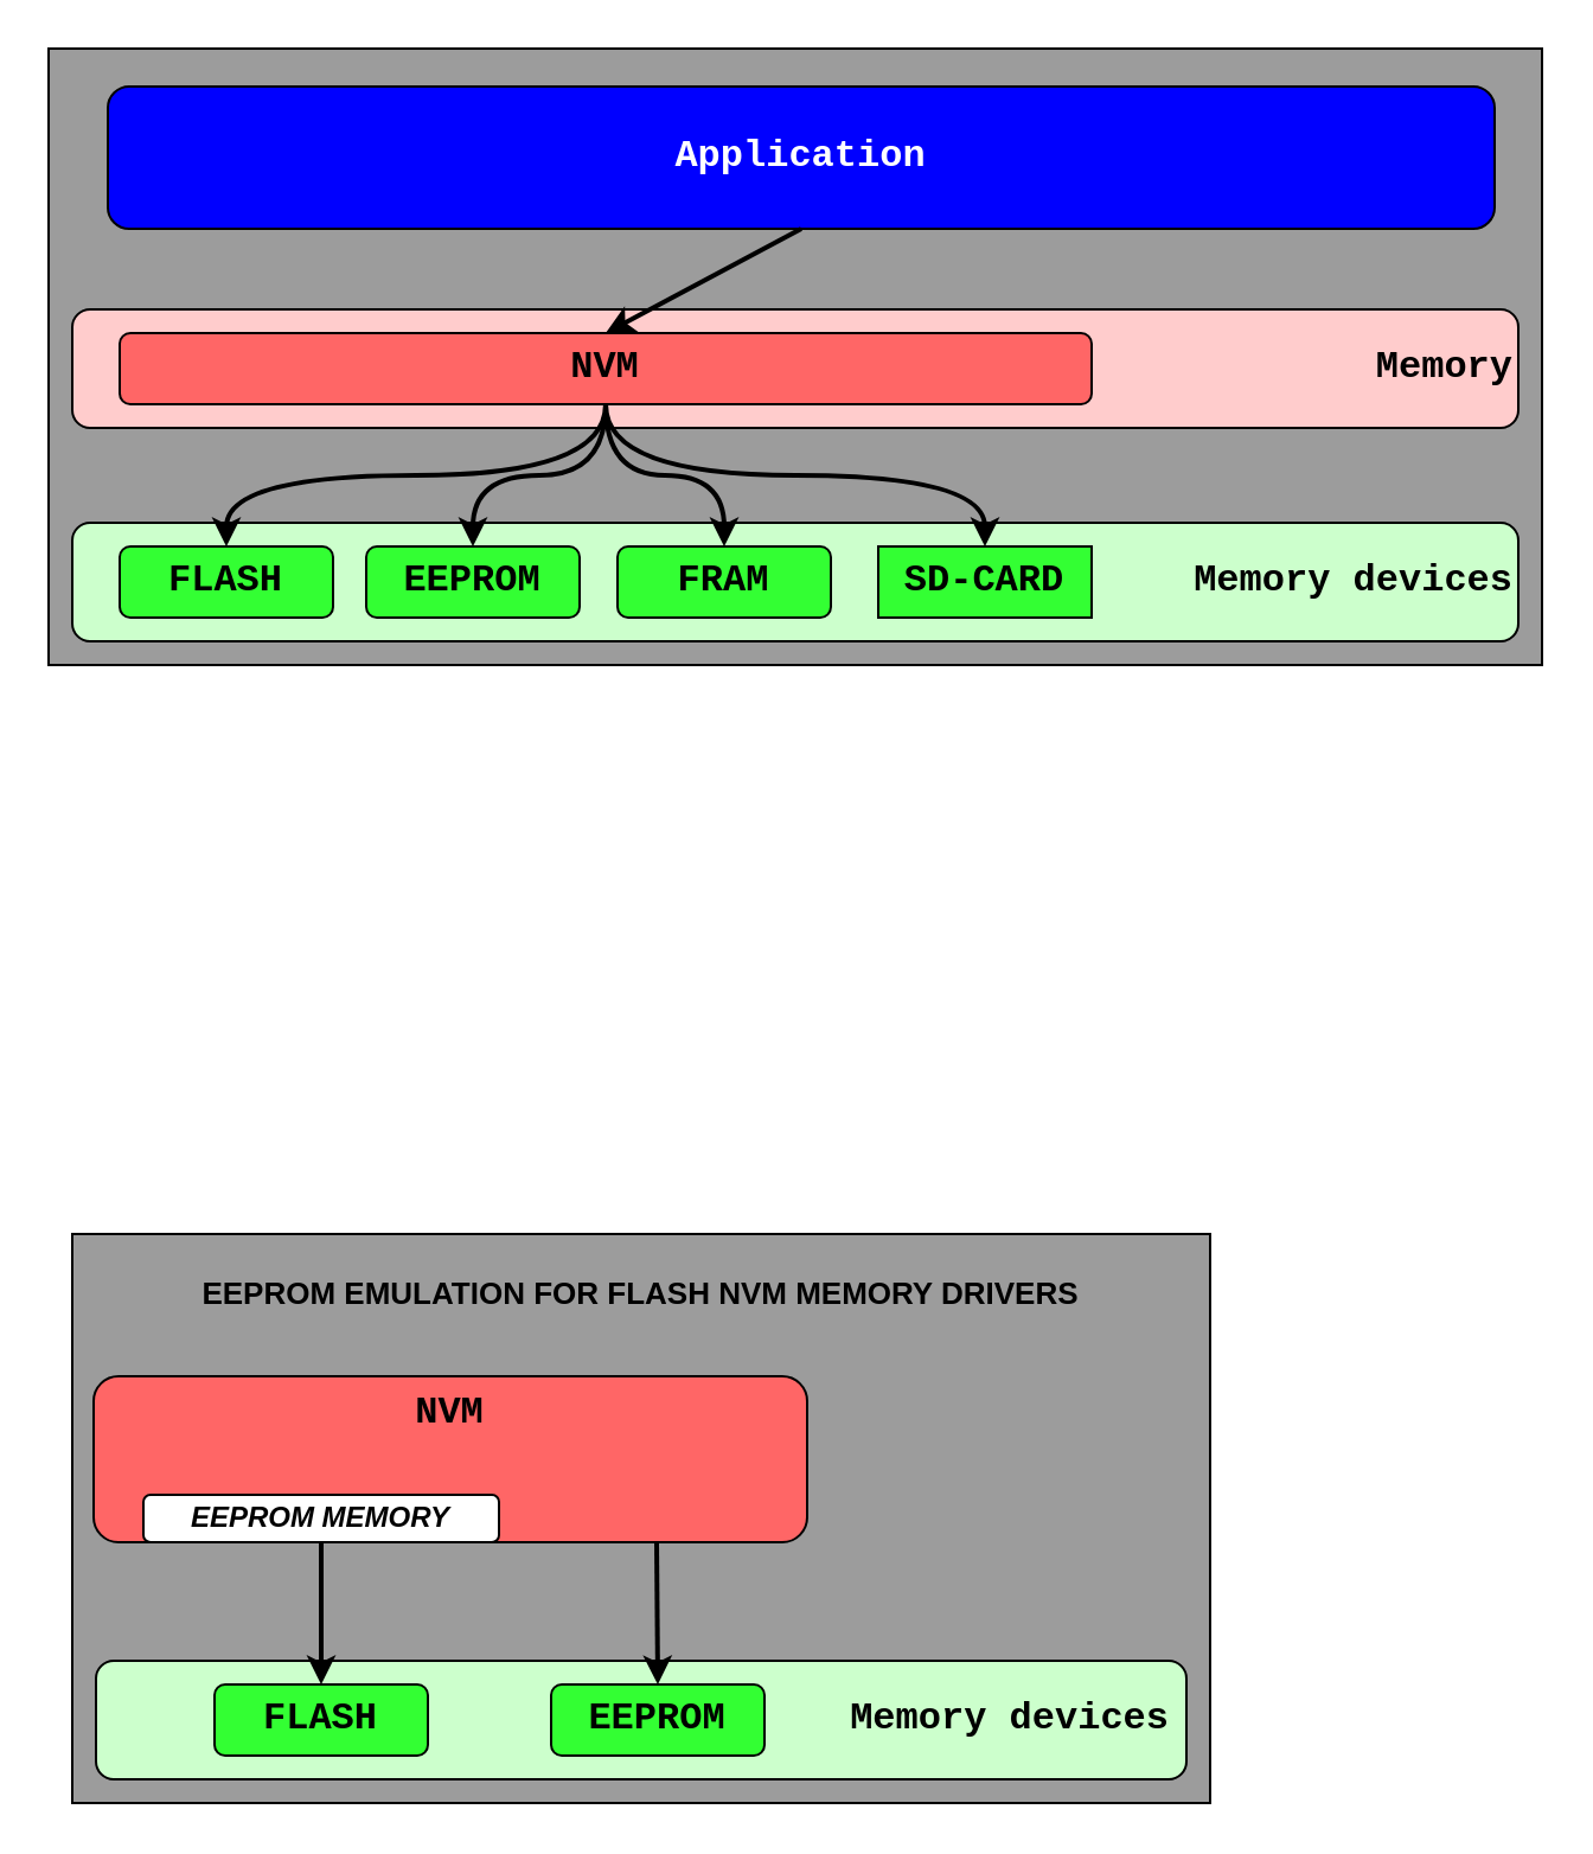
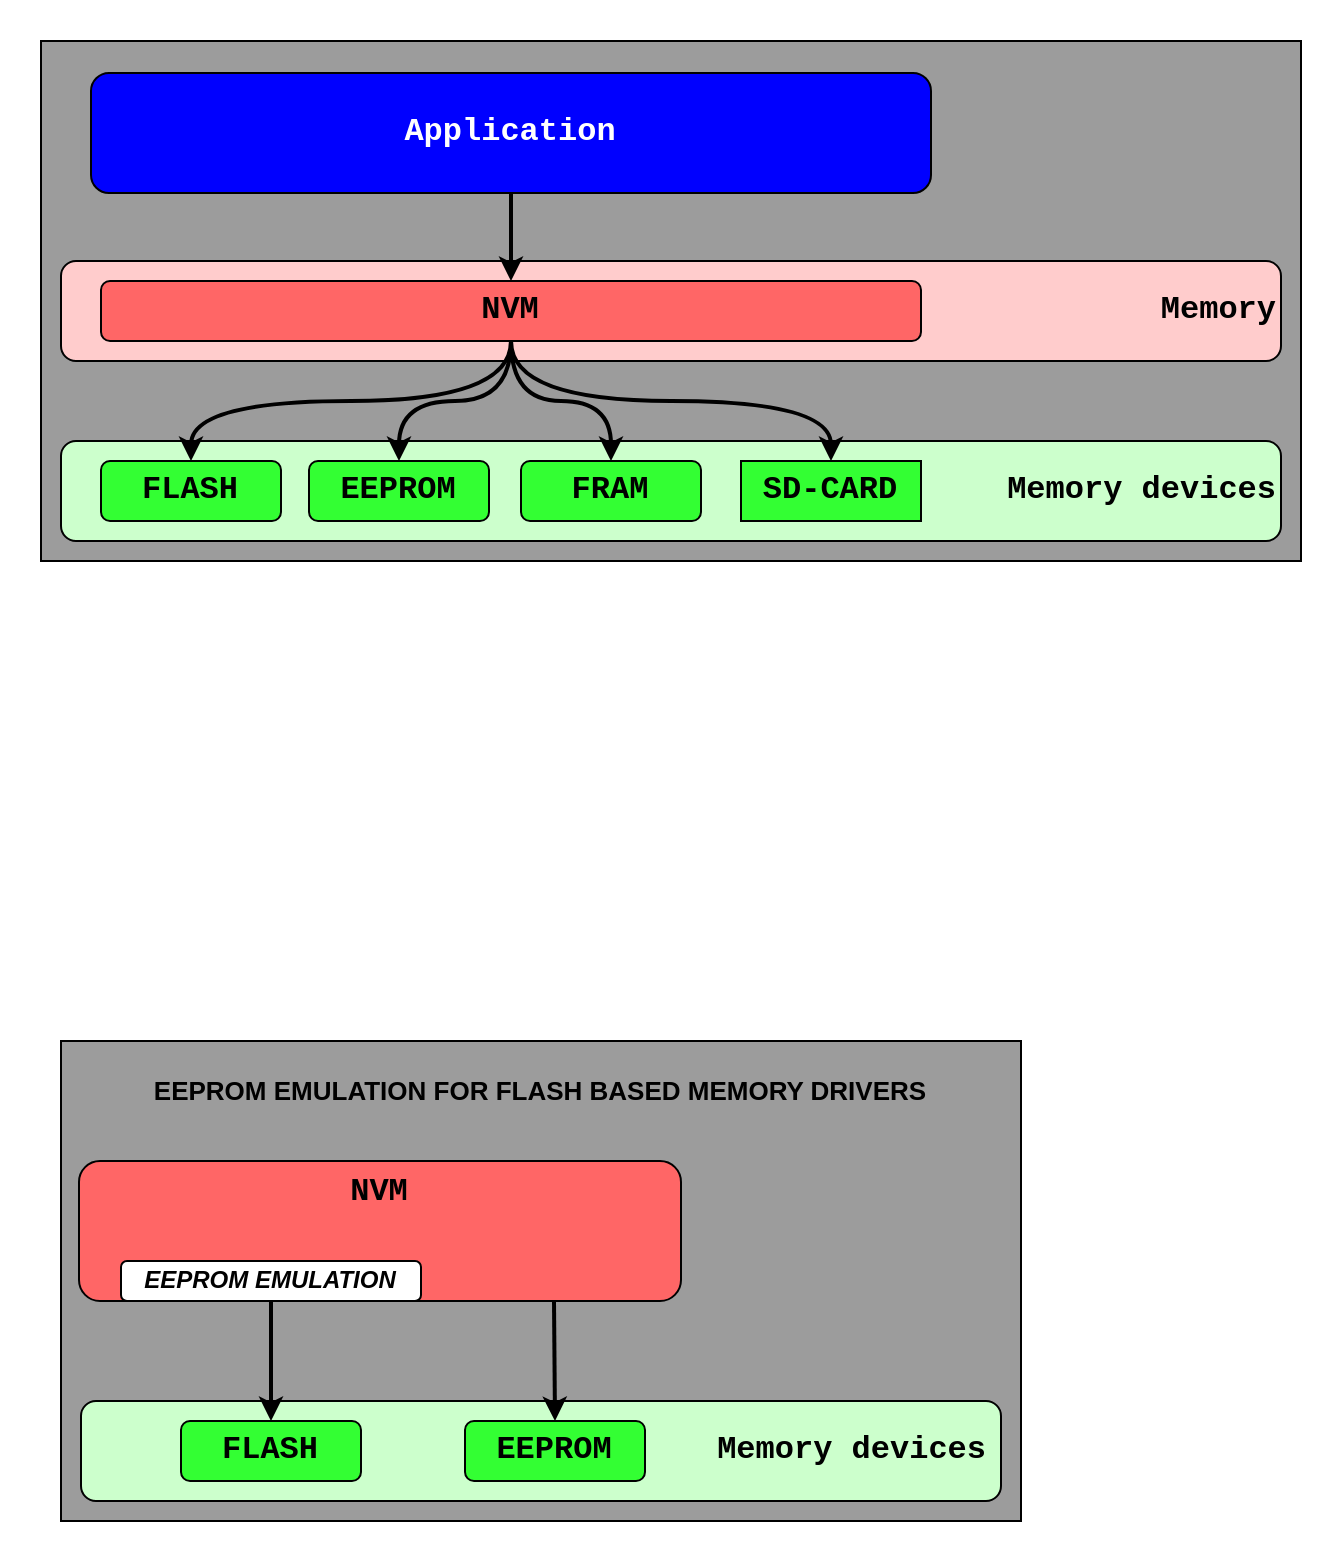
  <mxCell id="0" />
  <mxCell id="1" parent="0" />
  <mxCell id="2" value="" style="rounded=0;whiteSpace=wrap;html=1;fontFamily=Courier New;fontSize=16;fontColor=#000000;fillColor=#9C9C9C;" parent="1" vertex="1"><mxGeometry x="20" y="20" width="630" height="260" as="geometry" /></mxCell>
  <mxCell id="3" value="" style="rounded=1;whiteSpace=wrap;html=1;fillColor=#FFCCCC;fontColor=#000000;fontStyle=1;fontFamily=Courier New;fontSize=16;" parent="1" vertex="1"><mxGeometry x="30" y="130" width="610" height="50" as="geometry" /></mxCell>
  <mxCell id="4" value="NVM" style="rounded=1;whiteSpace=wrap;html=1;fillColor=#CCFFCC;fontColor=#000000;fontStyle=1;fontFamily=Courier New;fontSize=16;" parent="1" vertex="1"><mxGeometry x="30" y="220" width="610" height="50" as="geometry" /></mxCell>
- <mxCell id="5" value="Application" style="rounded=1;whiteSpace=wrap;html=1;fillColor=#0000FF;fontColor=#FFFFFF;fontStyle=1;fontFamily=Courier New;fontSize=16;" parent="1" vertex="1"><mxGeometry x="45" y="36" width="585" height="60" as="geometry" /></mxCell>
+ <mxCell id="5" value="Application" style="rounded=1;whiteSpace=wrap;html=1;fillColor=#0000FF;fontColor=#FFFFFF;fontStyle=1;fontFamily=Courier New;fontSize=16;" parent="1" vertex="1"><mxGeometry x="45" y="36" width="420" height="60" as="geometry" /></mxCell>
  <mxCell id="6" value="NVM" style="rounded=1;whiteSpace=wrap;html=1;fillColor=#FF6666;fontColor=#000000;fontStyle=1;fontFamily=Courier New;fontSize=16;" parent="1" vertex="1"><mxGeometry x="50" y="140" width="410" height="30" as="geometry" /></mxCell>
  <mxCell id="7" value="FLASH" style="rounded=1;whiteSpace=wrap;html=1;fillColor=#33FF33;fontColor=#000000;fontStyle=1;fontFamily=Courier New;fontSize=16;" parent="1" vertex="1"><mxGeometry x="50" y="230" width="90" height="30" as="geometry" /></mxCell>
  <mxCell id="8" value="EEPROM" style="rounded=1;whiteSpace=wrap;html=1;fillColor=#33FF33;fontColor=#000000;fontStyle=1;fontFamily=Courier New;fontSize=16;" parent="1" vertex="1"><mxGeometry x="154" y="230" width="90" height="30" as="geometry" /></mxCell>
  <mxCell id="9" value="FRAM" style="rounded=1;whiteSpace=wrap;html=1;fillColor=#33FF33;fontColor=#000000;fontStyle=1;fontFamily=Courier New;fontSize=16;" parent="1" vertex="1"><mxGeometry x="260" y="230" width="90" height="30" as="geometry" /></mxCell>
  <mxCell id="10" value="SD-CARD" style="whiteSpace=wrap;html=1;fillColor=#33FF33;fontColor=#000000;fontStyle=1;fontFamily=Courier New;fontSize=16;rounded=0;" parent="1" vertex="1"><mxGeometry x="370" y="230" width="90" height="30" as="geometry" /></mxCell>
  <mxCell id="11" value="" style="endArrow=none;html=1;rounded=0;fontFamily=Courier New;fontSize=16;fontColor=#000000;entryX=0.5;entryY=1;entryDx=0;entryDy=0;exitX=0.5;exitY=0;exitDx=0;exitDy=0;strokeWidth=2;startArrow=classic;startFill=1;" parent="1" source="6" target="5" edge="1"><mxGeometry width="50" height="50" relative="1" as="geometry"><mxPoint x="200" y="430" as="sourcePoint" /><mxPoint x="250" y="380" as="targetPoint" /></mxGeometry></mxCell>
  <mxCell id="12" value="" style="endArrow=none;html=1;rounded=0;fontFamily=Courier New;fontSize=16;fontColor=#000000;entryX=0.5;entryY=1;entryDx=0;entryDy=0;exitX=0.5;exitY=0;exitDx=0;exitDy=0;strokeWidth=2;startArrow=classic;startFill=1;edgeStyle=orthogonalEdgeStyle;curved=1;" parent="1" source="7" target="6" edge="1"><mxGeometry width="50" height="50" relative="1" as="geometry"><mxPoint x="265" y="150" as="sourcePoint" /><mxPoint x="265" y="120" as="targetPoint" /></mxGeometry></mxCell>
  <mxCell id="13" value="" style="endArrow=none;html=1;rounded=0;fontFamily=Courier New;fontSize=16;fontColor=#000000;entryX=0.5;entryY=1;entryDx=0;entryDy=0;exitX=0.5;exitY=0;exitDx=0;exitDy=0;strokeWidth=2;startArrow=classic;startFill=1;edgeStyle=orthogonalEdgeStyle;curved=1;" parent="1" source="8" target="6" edge="1"><mxGeometry width="50" height="50" relative="1" as="geometry"><mxPoint x="105" y="240" as="sourcePoint" /><mxPoint x="265" y="180" as="targetPoint" /></mxGeometry></mxCell>
  <mxCell id="14" value="" style="endArrow=none;html=1;rounded=0;fontFamily=Courier New;fontSize=16;fontColor=#000000;entryX=0.5;entryY=1;entryDx=0;entryDy=0;strokeWidth=2;startArrow=classic;startFill=1;edgeStyle=orthogonalEdgeStyle;curved=1;" parent="1" source="9" target="6" edge="1"><mxGeometry width="50" height="50" relative="1" as="geometry"><mxPoint x="209" y="240" as="sourcePoint" /><mxPoint x="265" y="180" as="targetPoint" /></mxGeometry></mxCell>
  <mxCell id="15" value="" style="endArrow=none;html=1;rounded=0;fontFamily=Courier New;fontSize=16;fontColor=#000000;entryX=0.5;entryY=1;entryDx=0;entryDy=0;strokeWidth=2;startArrow=classic;startFill=1;edgeStyle=orthogonalEdgeStyle;curved=1;" parent="1" source="10" target="6" edge="1"><mxGeometry width="50" height="50" relative="1" as="geometry"><mxPoint x="219" y="250" as="sourcePoint" /><mxPoint x="275" y="190" as="targetPoint" /></mxGeometry></mxCell>
  <mxCell id="16" value="Memory devices" style="text;html=1;strokeColor=none;fillColor=none;align=right;verticalAlign=middle;whiteSpace=wrap;rounded=0;fontFamily=Courier New;fontSize=16;fontColor=#000000;fontStyle=1" parent="1" vertex="1"><mxGeometry x="480" y="230" width="160" height="30" as="geometry" /></mxCell>
  <mxCell id="17" value="Memory" style="text;html=1;strokeColor=none;fillColor=none;align=right;verticalAlign=middle;whiteSpace=wrap;rounded=0;fontFamily=Courier New;fontSize=16;fontColor=#000000;fontStyle=1" parent="1" vertex="1"><mxGeometry x="480" y="140" width="160" height="30" as="geometry" /></mxCell>
  <mxCell id="18" value="" style="group" vertex="1" connectable="0" parent="1"><mxGeometry x="30" y="520" width="480" height="240" as="geometry" /></mxCell>
  <mxCell id="19" value="" style="rounded=0;whiteSpace=wrap;html=1;fontFamily=Courier New;fontSize=16;fontColor=#000000;fillColor=#9C9C9C;" vertex="1" parent="18"><mxGeometry width="480" height="240" as="geometry" /></mxCell>
  <mxCell id="20" value="" style="rounded=1;whiteSpace=wrap;html=1;fillColor=#CCFFCC;fontColor=#000000;fontStyle=1;fontFamily=Courier New;fontSize=16;" vertex="1" parent="18"><mxGeometry x="10" y="180" width="460" height="50" as="geometry" /></mxCell>
  <mxCell id="21" value="NVM" style="rounded=1;whiteSpace=wrap;html=1;fillColor=#FF6666;fontColor=#000000;fontStyle=1;fontFamily=Courier New;fontSize=16;verticalAlign=top;" vertex="1" parent="18"><mxGeometry x="9" y="60" width="301" height="70" as="geometry" /></mxCell>
  <mxCell id="22" value="EEPROM" style="rounded=1;whiteSpace=wrap;html=1;fillColor=#33FF33;fontColor=#000000;fontStyle=1;fontFamily=Courier New;fontSize=16;" vertex="1" parent="18"><mxGeometry x="202" y="190" width="90" height="30" as="geometry" /></mxCell>
- <mxCell id="23" value="EEPROM MEMORY" style="rounded=1;whiteSpace=wrap;html=1;fontStyle=3" vertex="1" parent="18"><mxGeometry x="30" y="110" width="150" height="20" as="geometry" /></mxCell>
+ <mxCell id="23" value="EEPROM EMULATION" style="rounded=1;whiteSpace=wrap;html=1;fontStyle=3" vertex="1" parent="18"><mxGeometry x="30" y="110" width="150" height="20" as="geometry" /></mxCell>
  <mxCell id="24" value="FLASH" style="rounded=1;whiteSpace=wrap;html=1;fillColor=#33FF33;fontColor=#000000;fontStyle=1;fontFamily=Courier New;fontSize=16;" vertex="1" parent="18"><mxGeometry x="60" y="190" width="90" height="30" as="geometry" /></mxCell>
  <mxCell id="25" value="" style="endArrow=none;html=1;rounded=0;fontFamily=Courier New;fontSize=16;fontColor=#000000;entryX=0.75;entryY=1;entryDx=0;entryDy=0;exitX=0.5;exitY=0;exitDx=0;exitDy=0;strokeWidth=2;startArrow=classic;startFill=1;" edge="1" parent="18" source="22"><mxGeometry width="50" height="50" relative="1" as="geometry"><mxPoint x="165" y="-370" as="sourcePoint" /><mxPoint x="246.5" y="130" as="targetPoint" /></mxGeometry></mxCell>
  <mxCell id="26" value="" style="endArrow=none;html=1;rounded=0;fontFamily=Courier New;fontSize=16;fontColor=#000000;entryX=0.5;entryY=1;entryDx=0;entryDy=0;exitX=0.5;exitY=0;exitDx=0;exitDy=0;strokeWidth=2;startArrow=classic;startFill=1;" edge="1" parent="18" source="24" target="23"><mxGeometry width="50" height="50" relative="1" as="geometry"><mxPoint x="327" y="200" as="sourcePoint" /><mxPoint x="327" y="140" as="targetPoint" /></mxGeometry></mxCell>
  <mxCell id="27" value="Memory devices" style="text;html=1;strokeColor=none;fillColor=none;align=right;verticalAlign=middle;whiteSpace=wrap;rounded=0;fontFamily=Courier New;fontSize=16;fontColor=#000000;fontStyle=1" vertex="1" parent="18"><mxGeometry x="305" y="190" width="160" height="30" as="geometry" /></mxCell>
- <mxCell id="28" value="EEPROM EMULATION FOR FLASH NVM MEMORY DRIVERS" style="text;html=1;strokeColor=none;fillColor=none;align=center;verticalAlign=middle;whiteSpace=wrap;rounded=0;fontStyle=1;fontColor=#000000;fontSize=13;" vertex="1" parent="18"><mxGeometry width="480" height="50" as="geometry" /></mxCell>
+ <mxCell id="28" value="EEPROM EMULATION FOR FLASH BASED MEMORY DRIVERS" style="text;html=1;strokeColor=none;fillColor=none;align=center;verticalAlign=middle;whiteSpace=wrap;rounded=0;fontStyle=1;fontColor=#000000;fontSize=13;" vertex="1" parent="18"><mxGeometry width="480" height="50" as="geometry" /></mxCell>
